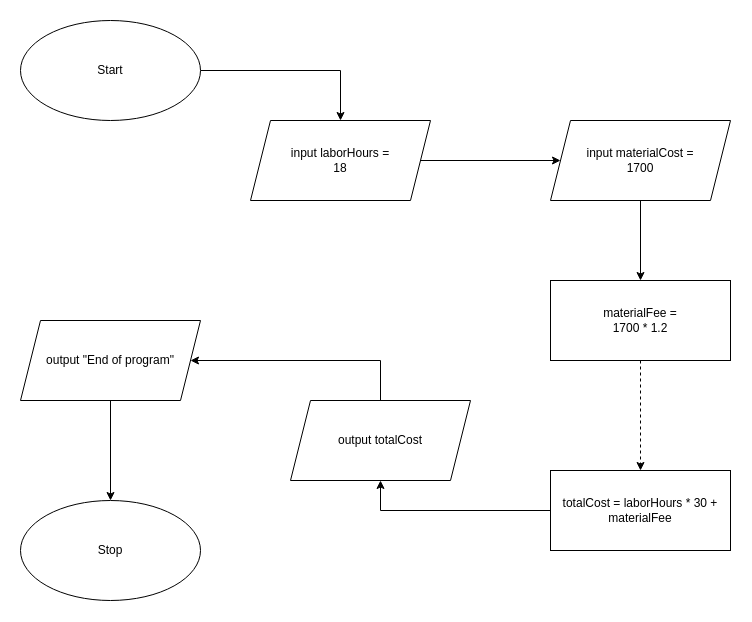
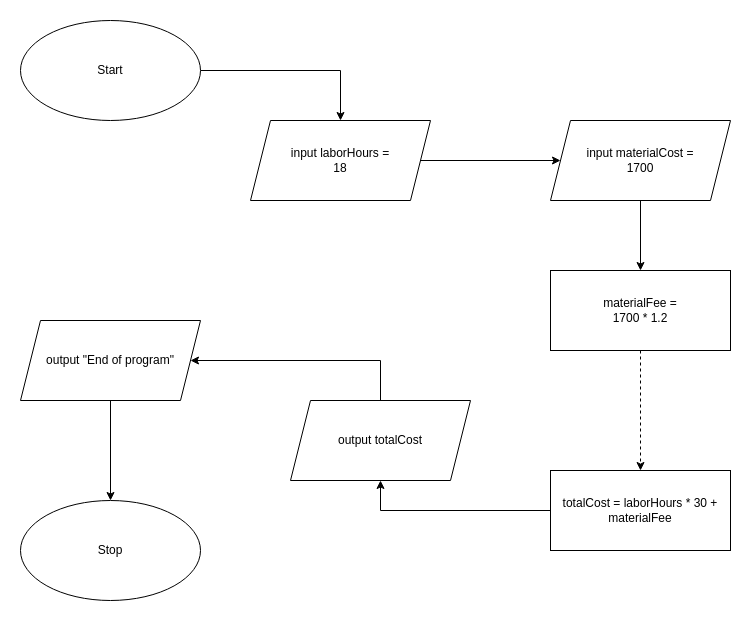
  <mxCell id="0" />
  <mxCell id="1" parent="0" />
  <mxCell id="2" style="edgeStyle=orthogonalEdgeStyle;rounded=0;orthogonalLoop=1;jettySize=auto;html=1;exitX=1;exitY=0.5;exitDx=0;exitDy=0;entryX=0.5;entryY=0;entryDx=0;entryDy=0;" edge="1" parent="1" source="3" target="5"><mxGeometry relative="1" as="geometry" /></mxCell>
  <mxCell id="3" value="Start" style="ellipse;whiteSpace=wrap;html=1;" vertex="1" parent="1"><mxGeometry x="20" y="20" width="180" height="100" as="geometry" /></mxCell>
  <mxCell id="4" style="edgeStyle=orthogonalEdgeStyle;rounded=0;orthogonalLoop=1;jettySize=auto;html=1;exitX=1;exitY=0.5;exitDx=0;exitDy=0;entryX=0;entryY=0.5;entryDx=0;entryDy=0;" edge="1" parent="1" source="5" target="7"><mxGeometry relative="1" as="geometry" /></mxCell>
  <mxCell id="5" value="input laborHours =&lt;div&gt;18&lt;/div&gt;" style="shape=parallelogram;perimeter=parallelogramPerimeter;whiteSpace=wrap;html=1;fixedSize=1;" vertex="1" parent="1"><mxGeometry x="250" y="120" width="180" height="80" as="geometry" /></mxCell>
  <mxCell id="6" style="edgeStyle=orthogonalEdgeStyle;rounded=0;orthogonalLoop=1;jettySize=auto;html=1;exitX=0.5;exitY=1;exitDx=0;exitDy=0;entryX=0.5;entryY=0;entryDx=0;entryDy=0;" edge="1" parent="1" source="7" target="9"><mxGeometry relative="1" as="geometry" /></mxCell>
  <mxCell id="7" value="input materialCost =&lt;div&gt;1700&lt;/div&gt;" style="shape=parallelogram;perimeter=parallelogramPerimeter;whiteSpace=wrap;html=1;fixedSize=1;" vertex="1" parent="1"><mxGeometry x="550" y="120" width="180" height="80" as="geometry" /></mxCell>
  <mxCell id="8" style="edgeStyle=orthogonalEdgeStyle;rounded=0;orthogonalLoop=1;jettySize=auto;html=1;exitX=0.5;exitY=1;exitDx=0;exitDy=0;entryX=0.5;entryY=0;entryDx=0;entryDy=0;dashed=1;" edge="1" parent="1" source="9" target="11"><mxGeometry relative="1" as="geometry" /></mxCell>
- <mxCell id="9" value="materialFee =&lt;div&gt;1700 * 1.2&lt;/div&gt;" style="rounded=0;whiteSpace=wrap;html=1;" vertex="1" parent="1"><mxGeometry x="550" y="280" width="180" height="80" as="geometry" /></mxCell>
+ <mxCell id="9" value="materialFee =&lt;div&gt;1700 * 1.2&lt;/div&gt;" style="rounded=0;whiteSpace=wrap;html=1;" vertex="1" parent="1"><mxGeometry x="550" y="270" width="180" height="80" as="geometry" /></mxCell>
  <mxCell id="10" style="edgeStyle=orthogonalEdgeStyle;rounded=0;orthogonalLoop=1;jettySize=auto;html=1;exitX=0;exitY=0.5;exitDx=0;exitDy=0;entryX=0.5;entryY=1;entryDx=0;entryDy=0;" edge="1" parent="1" source="11" target="13"><mxGeometry relative="1" as="geometry" /></mxCell>
  <mxCell id="11" value="totalCost = laborHours * 30 +&lt;div&gt;materialFee&lt;/div&gt;" style="rounded=0;whiteSpace=wrap;html=1;" vertex="1" parent="1"><mxGeometry x="550" y="470" width="180" height="80" as="geometry" /></mxCell>
  <mxCell id="12" style="edgeStyle=orthogonalEdgeStyle;rounded=0;orthogonalLoop=1;jettySize=auto;html=1;exitX=0.5;exitY=0;exitDx=0;exitDy=0;entryX=1;entryY=0.5;entryDx=0;entryDy=0;" edge="1" parent="1" source="13" target="15"><mxGeometry relative="1" as="geometry" /></mxCell>
  <mxCell id="13" value="output totalCost" style="shape=parallelogram;perimeter=parallelogramPerimeter;whiteSpace=wrap;html=1;fixedSize=1;" vertex="1" parent="1"><mxGeometry x="290" y="400" width="180" height="80" as="geometry" /></mxCell>
  <mxCell id="14" style="edgeStyle=orthogonalEdgeStyle;rounded=0;orthogonalLoop=1;jettySize=auto;html=1;exitX=0.5;exitY=1;exitDx=0;exitDy=0;entryX=0.5;entryY=0;entryDx=0;entryDy=0;" edge="1" parent="1" source="15" target="16"><mxGeometry relative="1" as="geometry" /></mxCell>
  <mxCell id="15" value="output &quot;End of program&quot;" style="shape=parallelogram;perimeter=parallelogramPerimeter;whiteSpace=wrap;html=1;fixedSize=1;" vertex="1" parent="1"><mxGeometry x="20" y="320" width="180" height="80" as="geometry" /></mxCell>
  <mxCell id="16" value="Stop" style="ellipse;whiteSpace=wrap;html=1;" vertex="1" parent="1"><mxGeometry x="20" y="500" width="180" height="100" as="geometry" /></mxCell>
